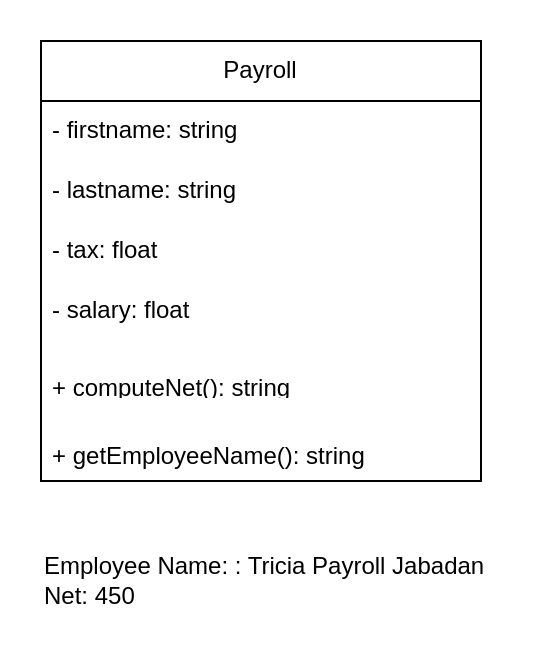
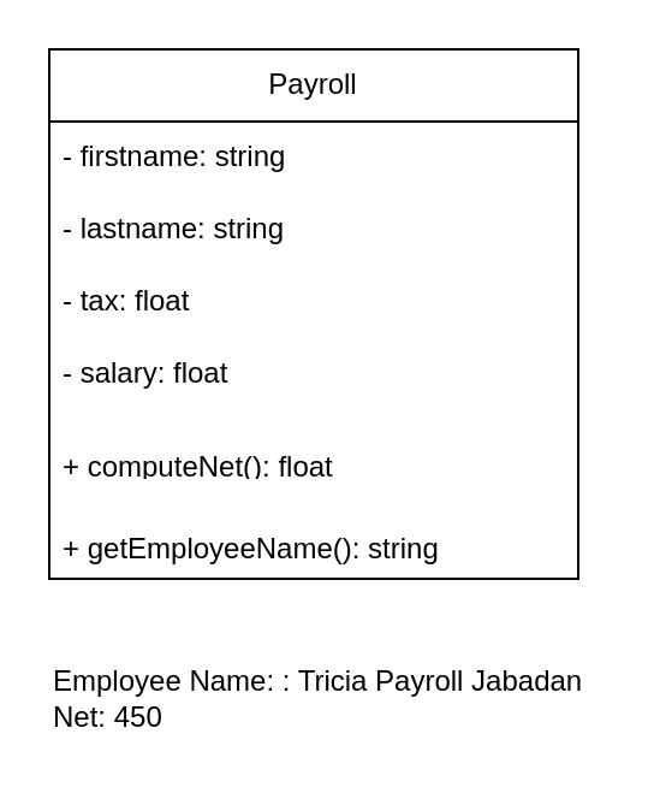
  <mxCell id="0" />
  <mxCell id="1" parent="0" />
  <mxCell id="2" value="Payroll" style="swimlane;fontStyle=0;childLayout=stackLayout;horizontal=1;startSize=30;horizontalStack=0;resizeParent=1;resizeParentMax=0;resizeLast=0;collapsible=1;marginBottom=0;whiteSpace=wrap;html=1;" parent="1" vertex="1"><mxGeometry x="20" y="20" width="220" height="220" as="geometry" /></mxCell>
  <mxCell id="3" value="- firstname: string" style="text;strokeColor=none;fillColor=none;align=left;verticalAlign=middle;spacingLeft=4;spacingRight=4;overflow=hidden;points=[[0,0.5],[1,0.5]];portConstraint=eastwest;rotatable=0;whiteSpace=wrap;html=1;" parent="2" vertex="1"><mxGeometry y="30" width="220" height="30" as="geometry" /></mxCell>
  <mxCell id="4" value="- lastname: string" style="text;strokeColor=none;fillColor=none;align=left;verticalAlign=middle;spacingLeft=4;spacingRight=4;overflow=hidden;points=[[0,0.5],[1,0.5]];portConstraint=eastwest;rotatable=0;whiteSpace=wrap;html=1;" parent="2" vertex="1"><mxGeometry y="60" width="220" height="30" as="geometry" /></mxCell>
  <mxCell id="5" value="- tax: float&amp;nbsp;" style="text;strokeColor=none;fillColor=none;align=left;verticalAlign=middle;spacingLeft=4;spacingRight=4;overflow=hidden;points=[[0,0.5],[1,0.5]];portConstraint=eastwest;rotatable=0;whiteSpace=wrap;html=1;" parent="2" vertex="1"><mxGeometry y="90" width="220" height="30" as="geometry" /></mxCell>
  <mxCell id="6" value="- salary: float&amp;nbsp;" style="text;strokeColor=none;fillColor=none;align=left;verticalAlign=middle;spacingLeft=4;spacingRight=4;overflow=hidden;points=[[0,0.5],[1,0.5]];portConstraint=eastwest;rotatable=0;whiteSpace=wrap;html=1;" parent="2" vertex="1"><mxGeometry y="120" width="220" height="30" as="geometry" /></mxCell>
- <mxCell id="7" value="&lt;br&gt;+ computeNet(): string&amp;nbsp;" style="text;strokeColor=none;fillColor=none;align=left;verticalAlign=middle;spacingLeft=4;spacingRight=4;overflow=hidden;points=[[0,0.5],[1,0.5]];portConstraint=eastwest;rotatable=0;whiteSpace=wrap;html=1;" parent="2" vertex="1"><mxGeometry y="150" width="220" height="30" as="geometry" /></mxCell>
+ <mxCell id="7" value="&lt;br&gt;+ computeNet(): float&amp;nbsp;" style="text;strokeColor=none;fillColor=none;align=left;verticalAlign=middle;spacingLeft=4;spacingRight=4;overflow=hidden;points=[[0,0.5],[1,0.5]];portConstraint=eastwest;rotatable=0;whiteSpace=wrap;html=1;" parent="2" vertex="1"><mxGeometry y="150" width="220" height="30" as="geometry" /></mxCell>
  <mxCell id="8" value="&lt;br&gt;+ getEmployeeName(): string" style="text;strokeColor=none;fillColor=none;align=left;verticalAlign=middle;spacingLeft=4;spacingRight=4;overflow=hidden;points=[[0,0.5],[1,0.5]];portConstraint=eastwest;rotatable=0;whiteSpace=wrap;html=1;" parent="2" vertex="1"><mxGeometry y="180" width="220" height="40" as="geometry" /></mxCell>
  <mxCell id="9" value="Employee Name: : Tricia Payroll Jabadan&lt;div&gt;Net: 450&lt;/div&gt;" style="text;html=1;align=left;verticalAlign=middle;resizable=0;points=[];autosize=1;strokeColor=none;fillColor=none;" parent="1" vertex="1"><mxGeometry x="20" y="270" width="230" height="40" as="geometry" /></mxCell>
